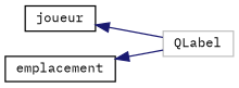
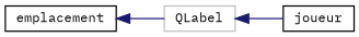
  digraph {
    fontname="IBM Plex Mono"
    rankdir=LR
    node [color=black fillcolor=white fontname="IBM Plex Mono" fontsize=10 shape=record style=filled]
    edge [color=midnightblue dir=back fontname="IBM Plex Mono" fontsize=10 labelfontname=Helvetica labelfontsize=10 style=solid]
    n1 [color=grey75 height=0.2 label=QLabel width=0.4]
    n2 [height=0.2 label=joueur width=0.4]
    n3 [height=0.2 label=emplacement width=0.4]
-   n2 -> n1
+   n1 -> n2
    n3 -> n1
  }
